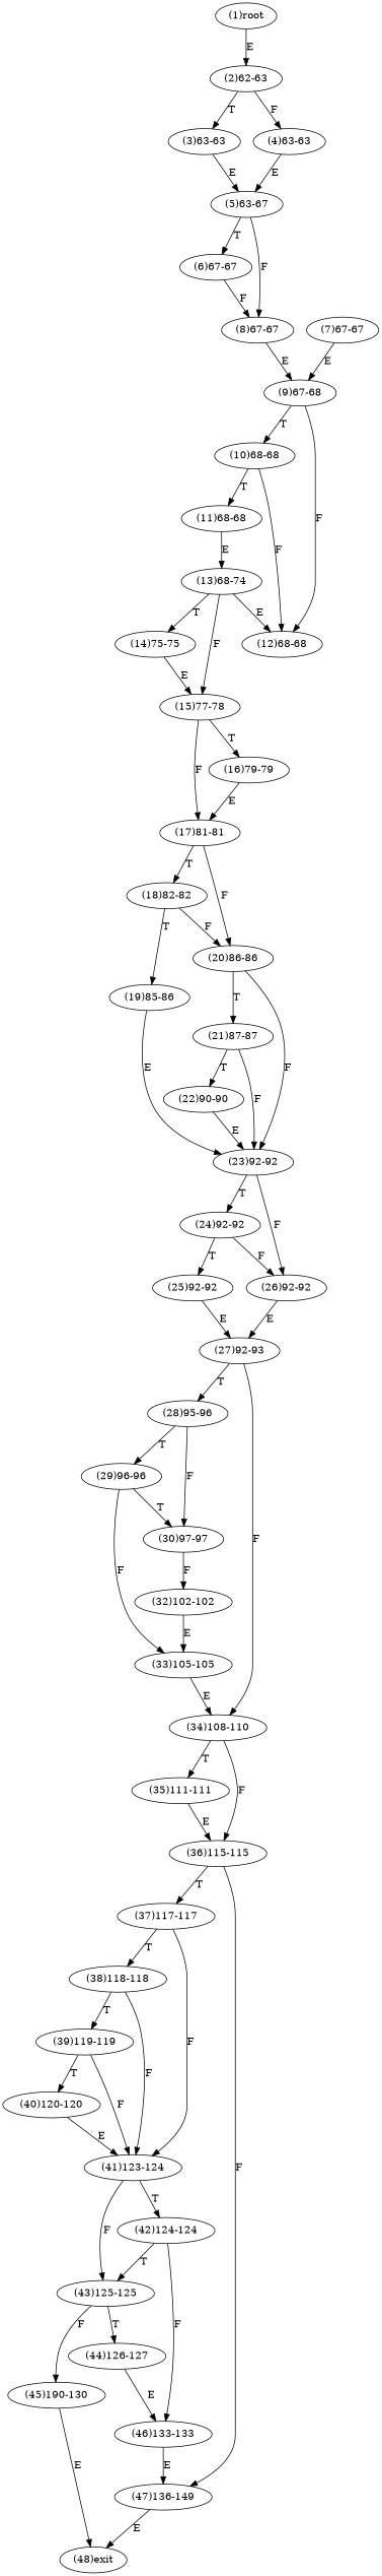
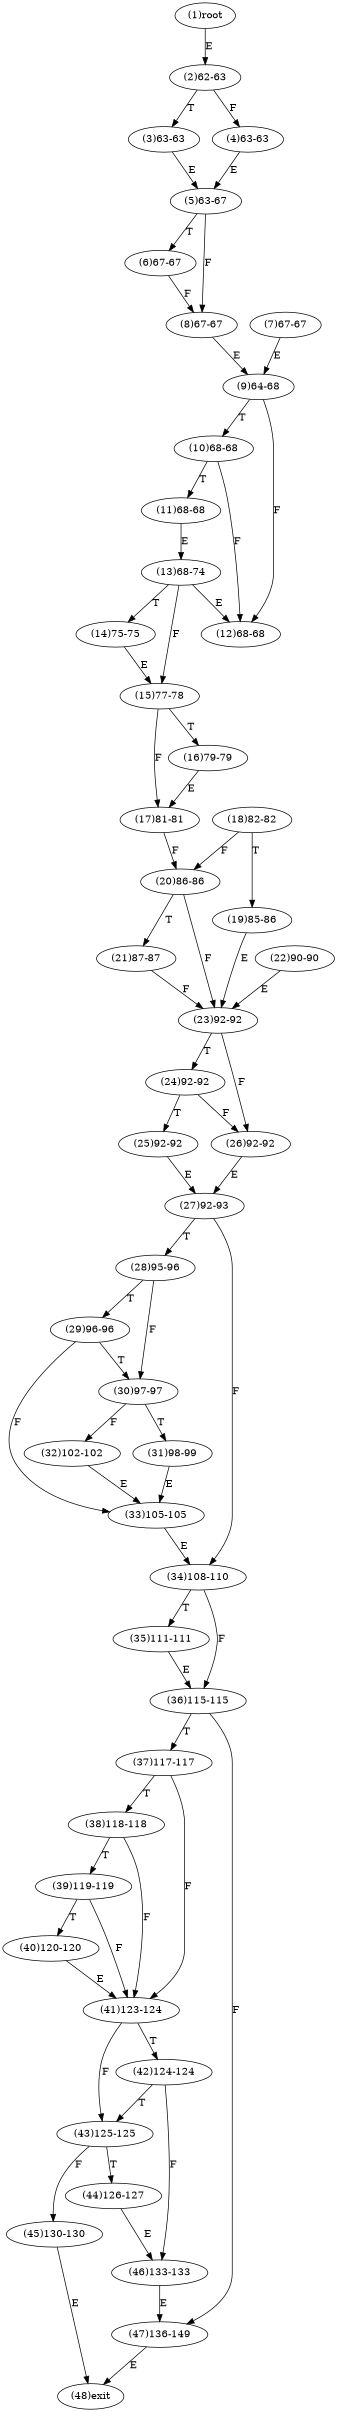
  digraph {
    n1 [label="(1)root"]
    n2 [label="(2)62-63"]
    n3 [label="(3)63-63"]
    n4 [label="(4)63-63"]
    n5 [label="(5)63-67"]
    n6 [label="(6)67-67"]
    n7 [label="(8)67-67"]
-   n8 [label="(9)67-68"]
+   n8 [label="(9)64-68"]
    n9 [label="(7)67-67"]
    n10 [label="(10)68-68"]
    n11 [label="(12)68-68"]
    n12 [label="(11)68-68"]
    n13 [label="(13)68-74"]
    n14 [label="(14)75-75"]
    n15 [label="(15)77-78"]
    n16 [label="(17)81-81"]
    n17 [label="(16)79-79"]
    n18 [label="(18)82-82"]
    n19 [label="(20)86-86"]
    n20 [label="(19)85-86"]
    n21 [label="(23)92-92"]
    n22 [label="(21)87-87"]
    n23 [label="(24)92-92"]
    n24 [label="(26)92-92"]
    n25 [label="(22)90-90"]
    n26 [label="(25)92-92"]
    n27 [label="(27)92-93"]
    n28 [label="(28)95-96"]
    n29 [label="(34)108-110"]
    n30 [label="(29)96-96"]
    n31 [label="(30)97-97"]
    n32 [label="(35)111-111"]
    n33 [label="(36)115-115"]
    n34 [label="(33)105-105"]
+   n35 [label="(31)98-99"]
    n36 [label="(32)102-102"]
    n37 [label="(37)117-117"]
    n38 [label="(47)136-149"]
    n39 [label="(38)118-118"]
    n40 [label="(39)119-119"]
    n41 [label="(41)123-124"]
    n42 [label="(40)120-120"]
    n43 [label="(42)124-124"]
    n44 [label="(43)125-125"]
    n45 [label="(48)exit"]
    n46 [label="(46)133-133"]
    n47 [label="(44)126-127"]
-   n48 [label="(45)190-130"]
+   n48 [label="(45)130-130"]
    n1 -> n2 [label=E]
    n2 -> n3 [label=T]
    n2 -> n4 [label=F]
    n3 -> n5 [label=E]
    n4 -> n5 [label=E]
    n5 -> n6 [label=T]
    n5 -> n7 [label=F]
    n6 -> n7 [label=F]
    n7 -> n8 [label=E]
    n8 -> n10 [label=T]
    n8 -> n11 [label=F]
    n9 -> n8 [label=E]
    n10 -> n11 [label=F]
    n10 -> n12 [label=T]
    n12 -> n13 [label=E]
    n13 -> n11 [label=E]
    n13 -> n14 [label=T]
    n13 -> n15 [label=F]
    n14 -> n15 [label=E]
    n15 -> n16 [label=F]
    n15 -> n17 [label=T]
-   n16 -> n18 [label=T]
    n16 -> n19 [label=F]
    n17 -> n16 [label=E]
    n18 -> n19 [label=F]
    n18 -> n20 [label=T]
    n19 -> n21 [label=F]
    n19 -> n22 [label=T]
    n20 -> n21 [label=E]
    n21 -> n23 [label=T]
    n21 -> n24 [label=F]
    n22 -> n21 [label=F]
-   n22 -> n25 [label=T]
    n23 -> n24 [label=F]
    n23 -> n26 [label=T]
    n24 -> n27 [label=E]
    n25 -> n21 [label=E]
    n26 -> n27 [label=E]
    n27 -> n28 [label=T]
    n27 -> n29 [label=F]
    n28 -> n30 [label=T]
    n28 -> n31 [label=F]
    n29 -> n32 [label=T]
    n29 -> n33 [label=F]
    n30 -> n31 [label=T]
    n30 -> n34 [label=F]
+   n31 -> n35 [label=T]
    n31 -> n36 [label=F]
    n32 -> n33 [label=E]
    n33 -> n37 [label=T]
    n33 -> n38 [label=F]
    n34 -> n29 [label=E]
+   n35 -> n34 [label=E]
    n36 -> n34 [label=E]
    n37 -> n39 [label=T]
    n37 -> n41 [label=F]
    n38 -> n45 [label=E]
    n39 -> n40 [label=T]
    n39 -> n41 [label=F]
    n40 -> n41 [label=F]
    n40 -> n42 [label=T]
    n41 -> n43 [label=T]
    n41 -> n44 [label=F]
    n42 -> n41 [label=E]
    n43 -> n44 [label=T]
    n43 -> n46 [label=F]
    n44 -> n47 [label=T]
    n44 -> n48 [label=F]
    n46 -> n38 [label=E]
    n47 -> n46 [label=E]
    n48 -> n45 [label=E]
  }
